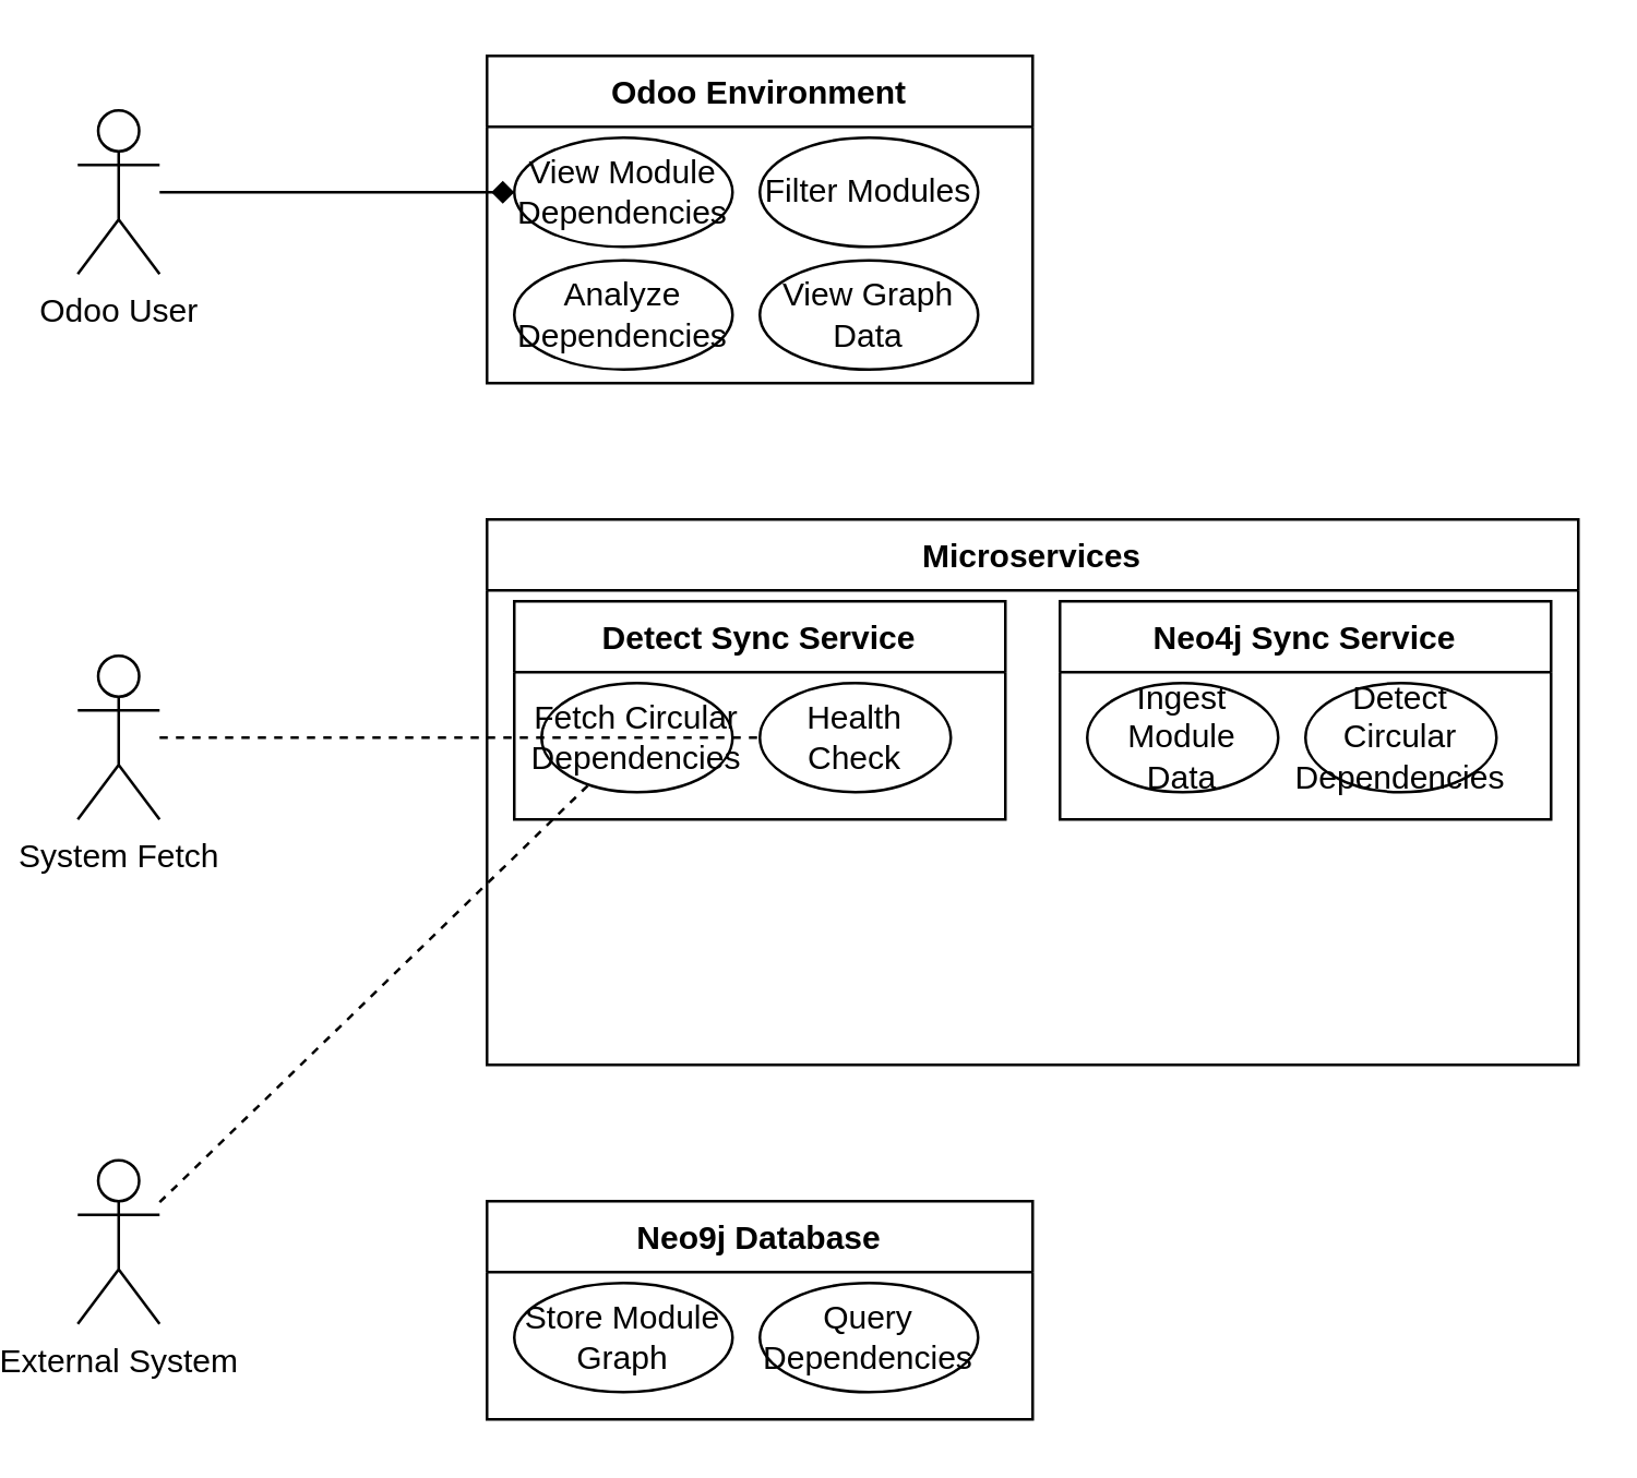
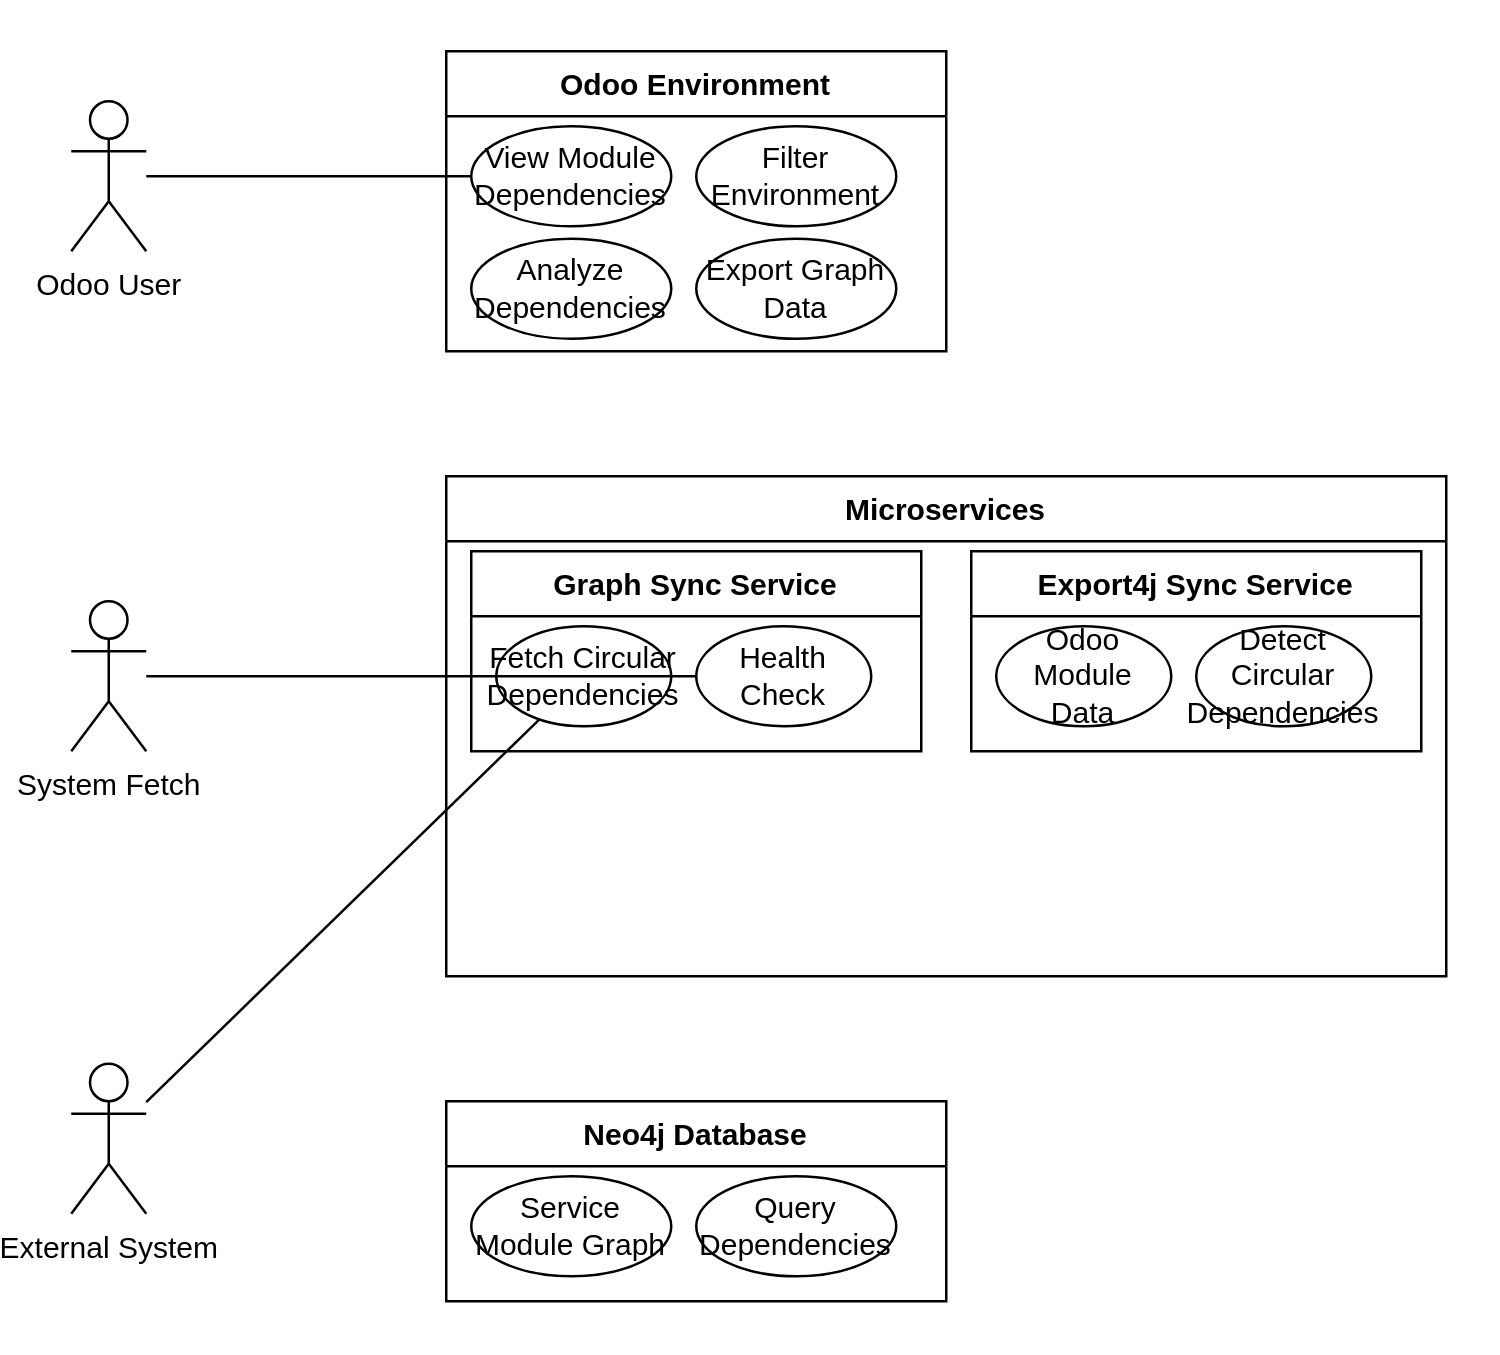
  <mxCell id="0" />
  <mxCell id="1" parent="0" />
  <mxCell id="2" value="Odoo User" style="shape=umlActor;verticalLabelPosition=bottom;verticalAlign=top;html=1;outlineConnect=0;" vertex="1" parent="1"><mxGeometry x="20" y="40" width="30" height="60" as="geometry" /></mxCell>
  <mxCell id="3" value="System Fetch" style="shape=umlActor;verticalLabelPosition=bottom;verticalAlign=top;html=1;outlineConnect=0;" vertex="1" parent="1"><mxGeometry x="20" y="240" width="30" height="60" as="geometry" /></mxCell>
  <mxCell id="4" value="External System" style="shape=umlActor;verticalLabelPosition=bottom;verticalAlign=top;html=1;outlineConnect=0;" vertex="1" parent="1"><mxGeometry x="20" y="425" width="30" height="60" as="geometry" /></mxCell>
  <mxCell id="5" value="Odoo Environment" style="swimlane;fontStyle=1;align=center;verticalAlign=top;childLayout=stackLayout;horizontal=1;startSize=26;horizontalStack=0;resizeParent=1;resizeParentMax=0;resizeLast=0;collapsible=1;marginBottom=0;" vertex="1" parent="1"><mxGeometry x="170" y="20" width="200" height="120" as="geometry" /></mxCell>
  <mxCell id="6" value="View Module Dependencies" style="ellipse;whiteSpace=wrap;html=1;" vertex="1" parent="5"><mxGeometry x="10" y="30" width="80" height="40" as="geometry" /></mxCell>
- <mxCell id="7" value="Filter Modules" style="ellipse;whiteSpace=wrap;html=1;" vertex="1" parent="5"><mxGeometry x="100" y="30" width="80" height="40" as="geometry" /></mxCell>
+ <mxCell id="7" value="Filter Environment" style="ellipse;whiteSpace=wrap;html=1;" vertex="1" parent="5"><mxGeometry x="100" y="30" width="80" height="40" as="geometry" /></mxCell>
  <mxCell id="8" value="Analyze Dependencies" style="ellipse;whiteSpace=wrap;html=1;" vertex="1" parent="5"><mxGeometry x="10" y="75" width="80" height="40" as="geometry" /></mxCell>
- <mxCell id="9" value="View Graph Data" style="ellipse;whiteSpace=wrap;html=1;" vertex="1" parent="5"><mxGeometry x="100" y="75" width="80" height="40" as="geometry" /></mxCell>
+ <mxCell id="9" value="Export Graph Data" style="ellipse;whiteSpace=wrap;html=1;" vertex="1" parent="5"><mxGeometry x="100" y="75" width="80" height="40" as="geometry" /></mxCell>
  <mxCell id="10" value="Microservices" style="swimlane;fontStyle=1;align=center;verticalAlign=top;childLayout=stackLayout;horizontal=1;startSize=26;horizontalStack=0;resizeParent=1;resizeParentMax=0;resizeLast=0;collapsible=1;marginBottom=0;" vertex="1" parent="1"><mxGeometry x="170" y="190" width="400" height="200" as="geometry" /></mxCell>
- <mxCell id="11" value="Detect Sync Service" style="swimlane;fontStyle=1;align=center;verticalAlign=top;childLayout=stackLayout;horizontal=1;startSize=26;horizontalStack=0;resizeParent=1;resizeParentMax=0;resizeLast=0;collapsible=1;marginBottom=0;" vertex="1" parent="10"><mxGeometry x="10" y="30" width="180" height="80" as="geometry" /></mxCell>
+ <mxCell id="11" value="Graph Sync Service" style="swimlane;fontStyle=1;align=center;verticalAlign=top;childLayout=stackLayout;horizontal=1;startSize=26;horizontalStack=0;resizeParent=1;resizeParentMax=0;resizeLast=0;collapsible=1;marginBottom=0;" vertex="1" parent="10"><mxGeometry x="10" y="30" width="180" height="80" as="geometry" /></mxCell>
  <mxCell id="12" value="Fetch Circular Dependencies" style="ellipse;whiteSpace=wrap;html=1;" vertex="1" parent="11"><mxGeometry x="10" y="30" width="70" height="40" as="geometry" /></mxCell>
  <mxCell id="13" value="Health Check" style="ellipse;whiteSpace=wrap;html=1;" vertex="1" parent="11"><mxGeometry x="90" y="30" width="70" height="40" as="geometry" /></mxCell>
- <mxCell id="14" value="Neo4j Sync Service" style="swimlane;fontStyle=1;align=center;verticalAlign=top;childLayout=stackLayout;horizontal=1;startSize=26;horizontalStack=0;resizeParent=1;resizeParentMax=0;resizeLast=0;collapsible=1;marginBottom=0;" vertex="1" parent="10"><mxGeometry x="210" y="30" width="180" height="80" as="geometry" /></mxCell>
- <mxCell id="15" value="Ingest Module Data" style="ellipse;whiteSpace=wrap;html=1;" vertex="1" parent="14"><mxGeometry x="10" y="30" width="70" height="40" as="geometry" /></mxCell>
+ <mxCell id="14" value="Export4j Sync Service" style="swimlane;fontStyle=1;align=center;verticalAlign=top;childLayout=stackLayout;horizontal=1;startSize=26;horizontalStack=0;resizeParent=1;resizeParentMax=0;resizeLast=0;collapsible=1;marginBottom=0;" vertex="1" parent="10"><mxGeometry x="210" y="30" width="180" height="80" as="geometry" /></mxCell>
+ <mxCell id="15" value="Odoo Module Data" style="ellipse;whiteSpace=wrap;html=1;" vertex="1" parent="14"><mxGeometry x="10" y="30" width="70" height="40" as="geometry" /></mxCell>
  <mxCell id="16" value="Detect Circular Dependencies" style="ellipse;whiteSpace=wrap;html=1;" vertex="1" parent="14"><mxGeometry x="90" y="30" width="70" height="40" as="geometry" /></mxCell>
- <mxCell id="17" value="Neo9j Database" style="swimlane;fontStyle=1;align=center;verticalAlign=top;childLayout=stackLayout;horizontal=1;startSize=26;horizontalStack=0;resizeParent=1;resizeParentMax=0;resizeLast=0;collapsible=1;marginBottom=0;" vertex="1" parent="1"><mxGeometry x="170" y="440" width="200" height="80" as="geometry" /></mxCell>
- <mxCell id="18" value="Store Module Graph" style="ellipse;whiteSpace=wrap;html=1;" vertex="1" parent="17"><mxGeometry x="10" y="30" width="80" height="40" as="geometry" /></mxCell>
+ <mxCell id="17" value="Neo4j Database" style="swimlane;fontStyle=1;align=center;verticalAlign=top;childLayout=stackLayout;horizontal=1;startSize=26;horizontalStack=0;resizeParent=1;resizeParentMax=0;resizeLast=0;collapsible=1;marginBottom=0;" vertex="1" parent="1"><mxGeometry x="170" y="440" width="200" height="80" as="geometry" /></mxCell>
+ <mxCell id="18" value="Service Module Graph" style="ellipse;whiteSpace=wrap;html=1;" vertex="1" parent="17"><mxGeometry x="10" y="30" width="80" height="40" as="geometry" /></mxCell>
  <mxCell id="19" value="Query Dependencies" style="ellipse;whiteSpace=wrap;html=1;" vertex="1" parent="17"><mxGeometry x="100" y="30" width="80" height="40" as="geometry" /></mxCell>
- <mxCell id="20" value="" style="endArrow=diamond;html=1;rounded=0;" edge="1" parent="1" source="2" target="6"><mxGeometry width="50" height="50" relative="1" as="geometry"><mxPoint x="70" y="70" as="sourcePoint" /><mxPoint x="170" y="60" as="targetPoint" /></mxGeometry></mxCell>
- <mxCell id="21" value="" style="endArrow=none;html=1;rounded=0;dashed=1;" edge="1" parent="1" source="3" target="13"><mxGeometry width="50" height="50" relative="1" as="geometry"><mxPoint x="70" y="270" as="sourcePoint" /><mxPoint x="270" y="250" as="targetPoint" /></mxGeometry></mxCell>
- <mxCell id="22" value="" style="endArrow=none;html=1;rounded=0;dashed=1;" edge="1" parent="1" source="4" target="12"><mxGeometry width="50" height="50" relative="1" as="geometry"><mxPoint x="70" y="470" as="sourcePoint" /><mxPoint x="220" y="240" as="targetPoint" /></mxGeometry></mxCell>
+ <mxCell id="20" value="" style="endArrow=none;html=1;rounded=0;" edge="1" parent="1" source="2" target="6"><mxGeometry width="50" height="50" relative="1" as="geometry"><mxPoint x="70" y="70" as="sourcePoint" /><mxPoint x="170" y="60" as="targetPoint" /></mxGeometry></mxCell>
+ <mxCell id="21" value="" style="endArrow=none;html=1;rounded=0;" edge="1" parent="1" source="3" target="13"><mxGeometry width="50" height="50" relative="1" as="geometry"><mxPoint x="70" y="270" as="sourcePoint" /><mxPoint x="270" y="250" as="targetPoint" /></mxGeometry></mxCell>
+ <mxCell id="22" value="" style="endArrow=none;html=1;rounded=0;" edge="1" parent="1" source="4" target="12"><mxGeometry width="50" height="50" relative="1" as="geometry"><mxPoint x="70" y="470" as="sourcePoint" /><mxPoint x="220" y="240" as="targetPoint" /></mxGeometry></mxCell>
